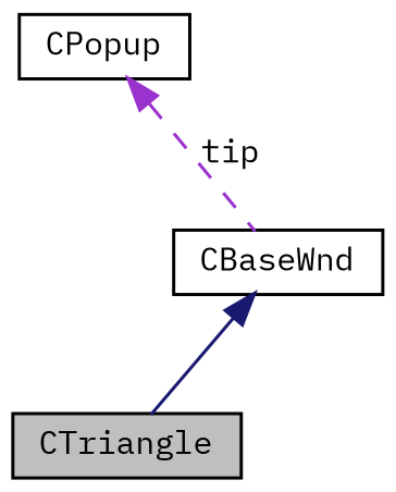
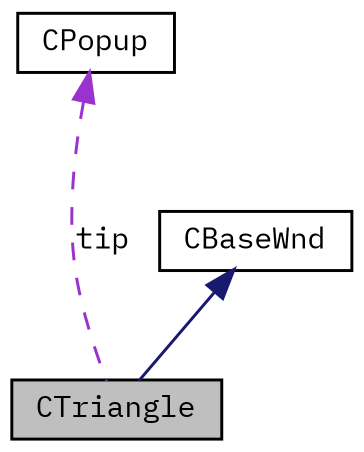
  digraph {
    fontname="IBM Plex Mono"
    node [color=black fillcolor=white fontname="IBM Plex Mono" fontsize=10 shape=record style=filled]
    edge [dir=back fontname="IBM Plex Mono" fontsize=10 labelfontname=FreeSans labelfontsize=10]
    n1 [fillcolor=grey75 fontcolor=black height=0.2 label=CTriangle width=0.4]
    n2 [height=0.2 label=CBaseWnd width=0.4]
    n3 [height=0.2 label=CPopup width=0.4]
    n2 -> n1 [color=midnightblue style=solid]
-   n3 -> n2 [color=darkorchid3 label=tip style=dashed]
+   n3 -> n1 [color=darkorchid3 label=tip style=dashed]
  }
